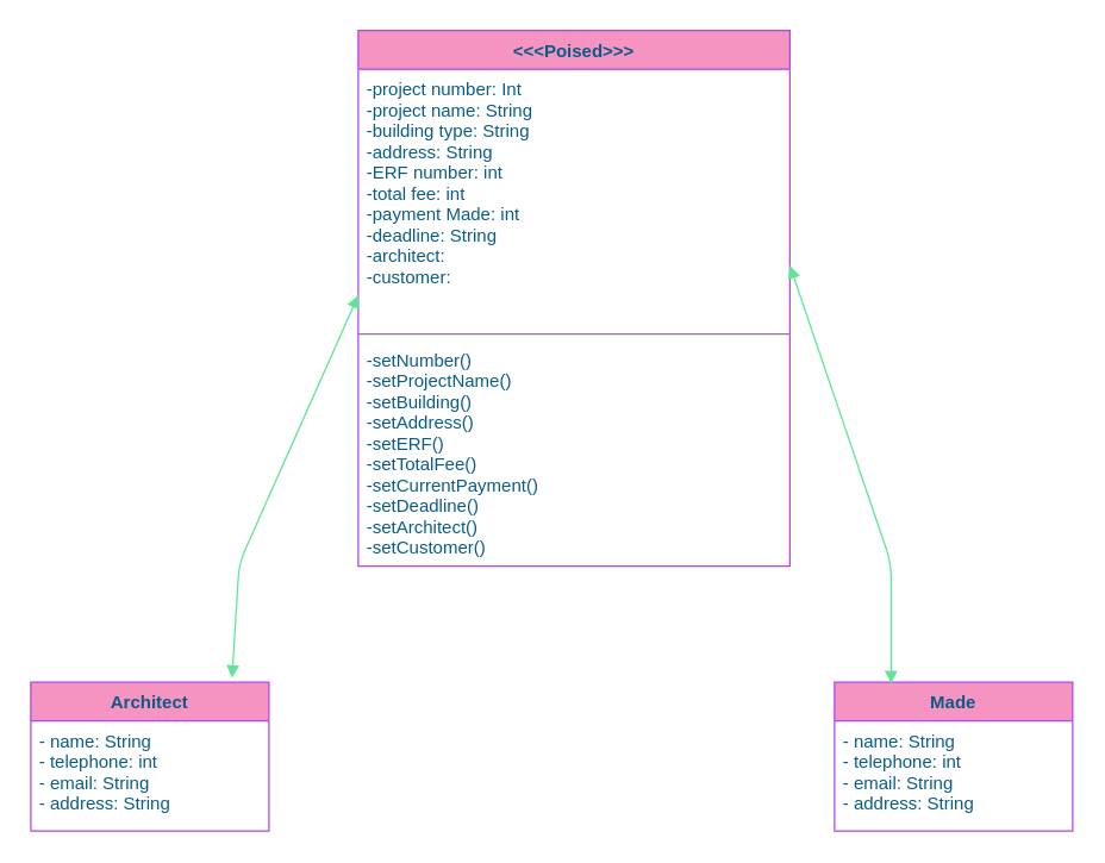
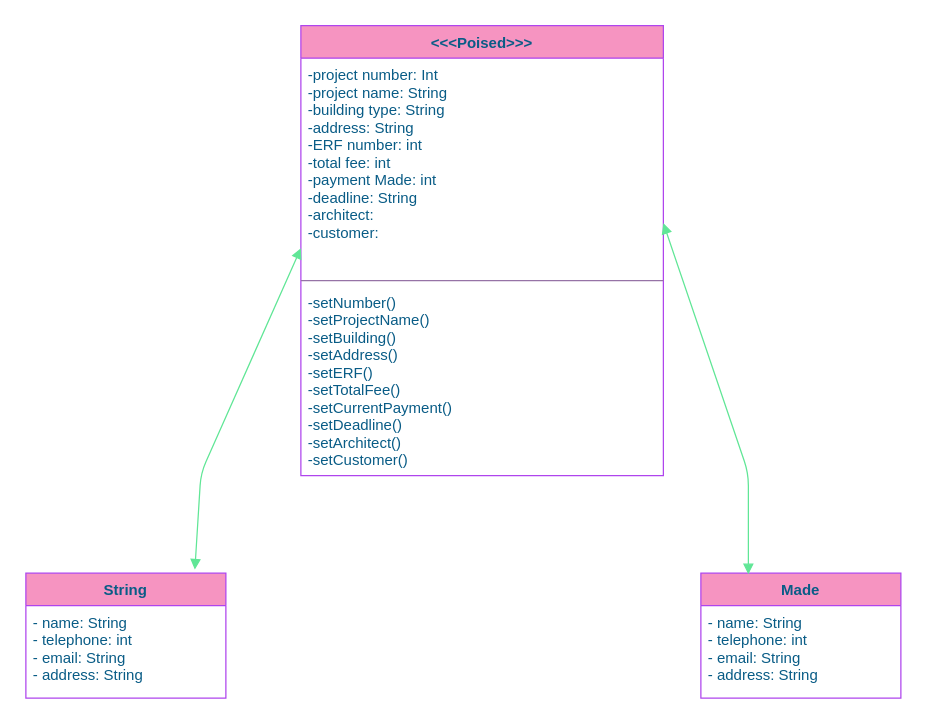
  <mxCell id="0" />
  <mxCell id="1" parent="0" />
  <mxCell id="2" value="&lt;&lt;&lt;Poised&gt;&gt;&gt;" style="swimlane;fontStyle=1;align=center;verticalAlign=top;childLayout=stackLayout;horizontal=1;startSize=26;horizontalStack=0;resizeParent=1;resizeParentMax=0;resizeLast=0;collapsible=1;marginBottom=0;fillColor=#F694C1;strokeColor=#AF45ED;fontColor=#095C86;" vertex="1" parent="1"><mxGeometry x="240" y="20" width="290" height="360" as="geometry" /></mxCell>
  <mxCell id="3" value="-project number: Int&#10;-project name: String&#10;-building type: String&#10;-address: String&#10;-ERF number: int&#10;-total fee: int&#10;-payment Made: int&#10;-deadline: String&#10;-architect: &#10;-customer: " style="text;strokeColor=none;fillColor=none;align=left;verticalAlign=top;spacingLeft=4;spacingRight=4;overflow=hidden;rotatable=0;points=[[0,0.5],[1,0.5]];portConstraint=eastwest;fontColor=#095C86;" vertex="1" parent="2"><mxGeometry y="26" width="290" height="174" as="geometry" /></mxCell>
  <mxCell id="4" value="" style="line;strokeWidth=1;fillColor=#e1d5e7;align=left;verticalAlign=middle;spacingTop=-1;spacingLeft=3;spacingRight=3;rotatable=0;labelPosition=right;points=[];portConstraint=eastwest;rounded=0;sketch=0;strokeColor=#9673a6;" vertex="1" parent="2"><mxGeometry y="200" width="290" height="8" as="geometry" /></mxCell>
  <mxCell id="5" value="-setNumber()&#10;-setProjectName()&#10;-setBuilding()&#10;-setAddress()&#10;-setERF()&#10;-setTotalFee()&#10;-setCurrentPayment()&#10;-setDeadline()&#10;-setArchitect()&#10;-setCustomer()" style="text;strokeColor=none;fillColor=none;align=left;verticalAlign=top;spacingLeft=4;spacingRight=4;overflow=hidden;rotatable=0;points=[[0,0.5],[1,0.5]];portConstraint=eastwest;fontColor=#095C86;" vertex="1" parent="2"><mxGeometry y="208" width="290" height="152" as="geometry" /></mxCell>
  <mxCell id="6" value="Made" style="swimlane;fontStyle=1;align=center;verticalAlign=top;childLayout=stackLayout;horizontal=1;startSize=26;horizontalStack=0;resizeParent=1;resizeParentMax=0;resizeLast=0;collapsible=1;marginBottom=0;fillColor=#F694C1;strokeColor=#AF45ED;fontColor=#095C86;" vertex="1" parent="1"><mxGeometry x="560" y="458" width="160" height="100" as="geometry" /></mxCell>
  <mxCell id="7" value="- name: String&#10;- telephone: int&#10;- email: String&#10;- address: String" style="text;strokeColor=none;fillColor=none;align=left;verticalAlign=top;spacingLeft=4;spacingRight=4;overflow=hidden;rotatable=0;points=[[0,0.5],[1,0.5]];portConstraint=eastwest;fontColor=#095C86;" vertex="1" parent="6"><mxGeometry y="26" width="160" height="74" as="geometry" /></mxCell>
- <mxCell id="8" value="Architect" style="swimlane;fontStyle=1;align=center;verticalAlign=top;childLayout=stackLayout;horizontal=1;startSize=26;horizontalStack=0;resizeParent=1;resizeParentMax=0;resizeLast=0;collapsible=1;marginBottom=0;fillColor=#F694C1;strokeColor=#AF45ED;fontColor=#095C86;" vertex="1" parent="1"><mxGeometry x="20" y="458" width="160" height="100" as="geometry" /></mxCell>
+ <mxCell id="8" value="String" style="swimlane;fontStyle=1;align=center;verticalAlign=top;childLayout=stackLayout;horizontal=1;startSize=26;horizontalStack=0;resizeParent=1;resizeParentMax=0;resizeLast=0;collapsible=1;marginBottom=0;fillColor=#F694C1;strokeColor=#AF45ED;fontColor=#095C86;" vertex="1" parent="1"><mxGeometry x="20" y="458" width="160" height="100" as="geometry" /></mxCell>
  <mxCell id="9" value="- name: String&#10;- telephone: int&#10;- email: String&#10;- address: String" style="text;strokeColor=none;fillColor=none;align=left;verticalAlign=top;spacingLeft=4;spacingRight=4;overflow=hidden;rotatable=0;points=[[0,0.5],[1,0.5]];portConstraint=eastwest;fontColor=#095C86;" vertex="1" parent="8"><mxGeometry y="26" width="160" height="74" as="geometry" /></mxCell>
  <mxCell id="10" value="" style="endArrow=block;startArrow=block;endFill=1;startFill=1;html=1;fontColor=#095C86;strokeColor=#60E696;fillColor=#F694C1;entryX=0;entryY=0.874;entryDx=0;entryDy=0;entryPerimeter=0;exitX=0.845;exitY=-0.028;exitDx=0;exitDy=0;exitPerimeter=0;" edge="1" parent="1" source="8" target="3"><mxGeometry width="160" relative="1" as="geometry"><mxPoint x="181" y="480" as="sourcePoint" /><mxPoint x="230" y="208" as="targetPoint" /><Array as="points"><mxPoint x="160" y="378" /></Array></mxGeometry></mxCell>
  <mxCell id="11" value="" style="endArrow=block;startArrow=block;endFill=1;startFill=1;html=1;fontColor=#095C86;strokeColor=#60E696;fillColor=#F694C1;exitX=1;exitY=0.759;exitDx=0;exitDy=0;exitPerimeter=0;" edge="1" parent="1" source="3"><mxGeometry width="160" relative="1" as="geometry"><mxPoint x="580" y="178" as="sourcePoint" /><mxPoint x="598" y="459" as="targetPoint" /><Array as="points"><mxPoint x="598" y="378" /></Array></mxGeometry></mxCell>
